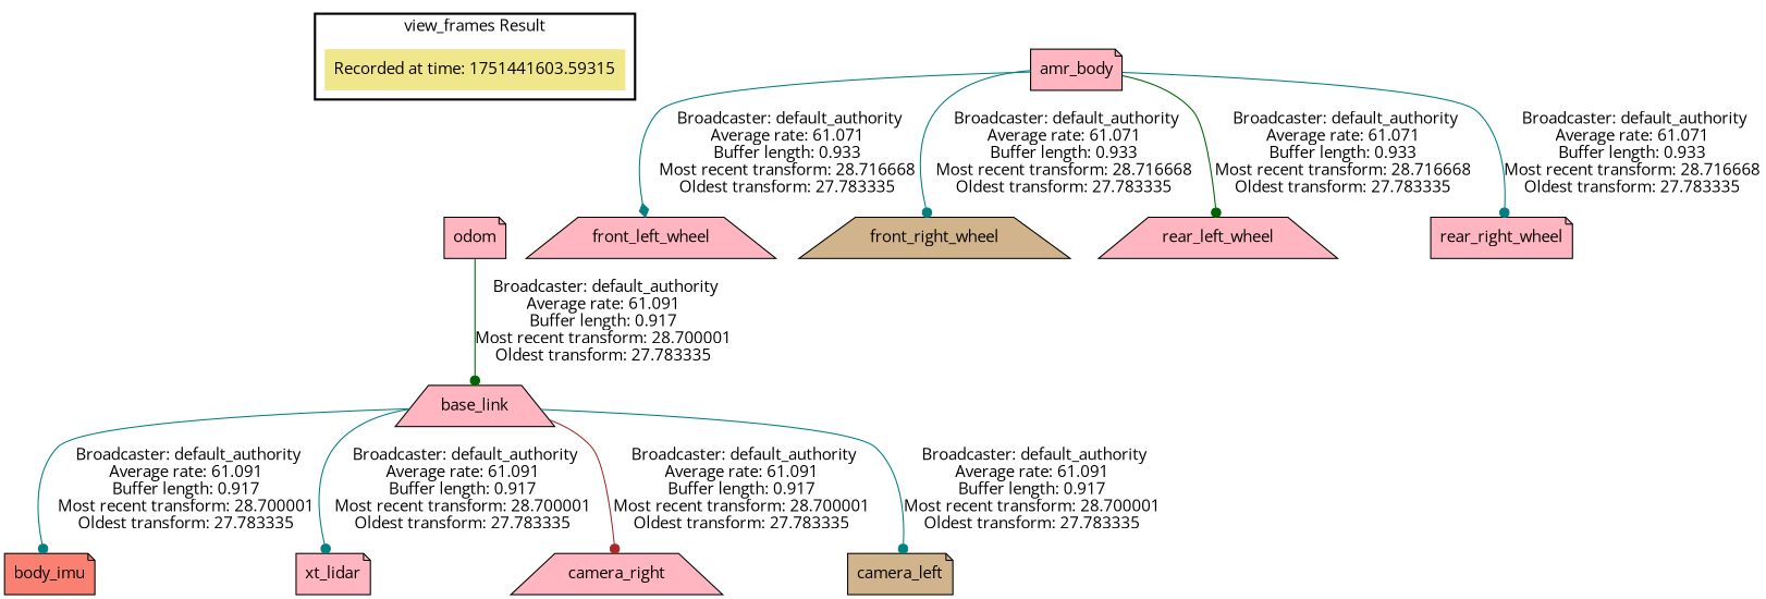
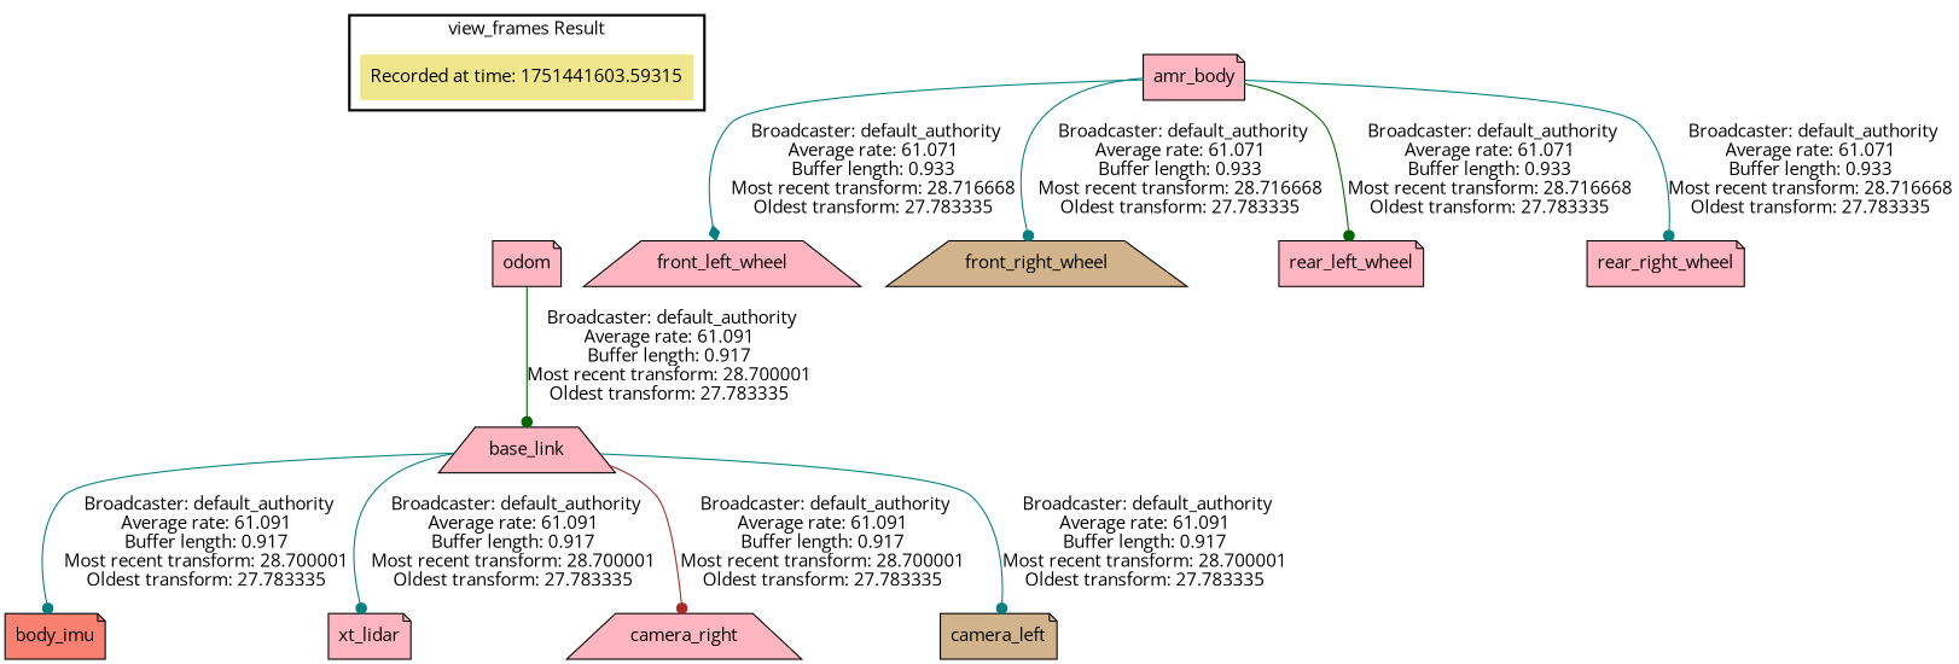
  digraph {
    fontname="Open Sans"
    node [fillcolor=lightpink fontname="Open Sans" shape=note style=filled]
    edge [fontname="Open Sans" arrowhead=dot color=teal]
    "Recorded at time: 1751441603.59315" [fillcolor=khaki shape=plaintext]
    odom
    front_left_wheel [shape=trapezium]
    amr_body
    front_right_wheel [fillcolor=tan shape=trapezium]
-   rear_left_wheel [shape=trapezium]
+   rear_left_wheel
    rear_right_wheel
    base_link [shape=trapezium]
    body_imu [fillcolor=salmon]
    xt_lidar
    camera_right [shape=trapezium]
    camera_left [fillcolor=tan]
    subgraph cluster_1 {
      color=black
      label="view_frames Result"
      style=bold
      "Recorded at time: 1751441603.59315"
    }
    "Recorded at time: 1751441603.59315" -> odom [style=invis arrowhead="" color=""]
    odom -> base_link [color=darkgreen label=" Broadcaster: default_authority\nAverage rate: 61.091\nBuffer length: 0.917\nMost recent transform: 28.700001\nOldest transform: 27.783335\n"]
    amr_body -> front_left_wheel [arrowhead=diamond label=" Broadcaster: default_authority\nAverage rate: 61.071\nBuffer length: 0.933\nMost recent transform: 28.716668\nOldest transform: 27.783335\n"]
    amr_body -> front_right_wheel [label=" Broadcaster: default_authority\nAverage rate: 61.071\nBuffer length: 0.933\nMost recent transform: 28.716668\nOldest transform: 27.783335\n"]
    amr_body -> rear_left_wheel [color=darkgreen label=" Broadcaster: default_authority\nAverage rate: 61.071\nBuffer length: 0.933\nMost recent transform: 28.716668\nOldest transform: 27.783335\n"]
    amr_body -> rear_right_wheel [label=" Broadcaster: default_authority\nAverage rate: 61.071\nBuffer length: 0.933\nMost recent transform: 28.716668\nOldest transform: 27.783335\n"]
    base_link -> body_imu [label=" Broadcaster: default_authority\nAverage rate: 61.091\nBuffer length: 0.917\nMost recent transform: 28.700001\nOldest transform: 27.783335\n"]
    base_link -> xt_lidar [label=" Broadcaster: default_authority\nAverage rate: 61.091\nBuffer length: 0.917\nMost recent transform: 28.700001\nOldest transform: 27.783335\n"]
    base_link -> camera_right [color=brown label=" Broadcaster: default_authority\nAverage rate: 61.091\nBuffer length: 0.917\nMost recent transform: 28.700001\nOldest transform: 27.783335\n"]
    base_link -> camera_left [label=" Broadcaster: default_authority\nAverage rate: 61.091\nBuffer length: 0.917\nMost recent transform: 28.700001\nOldest transform: 27.783335\n"]
  }
